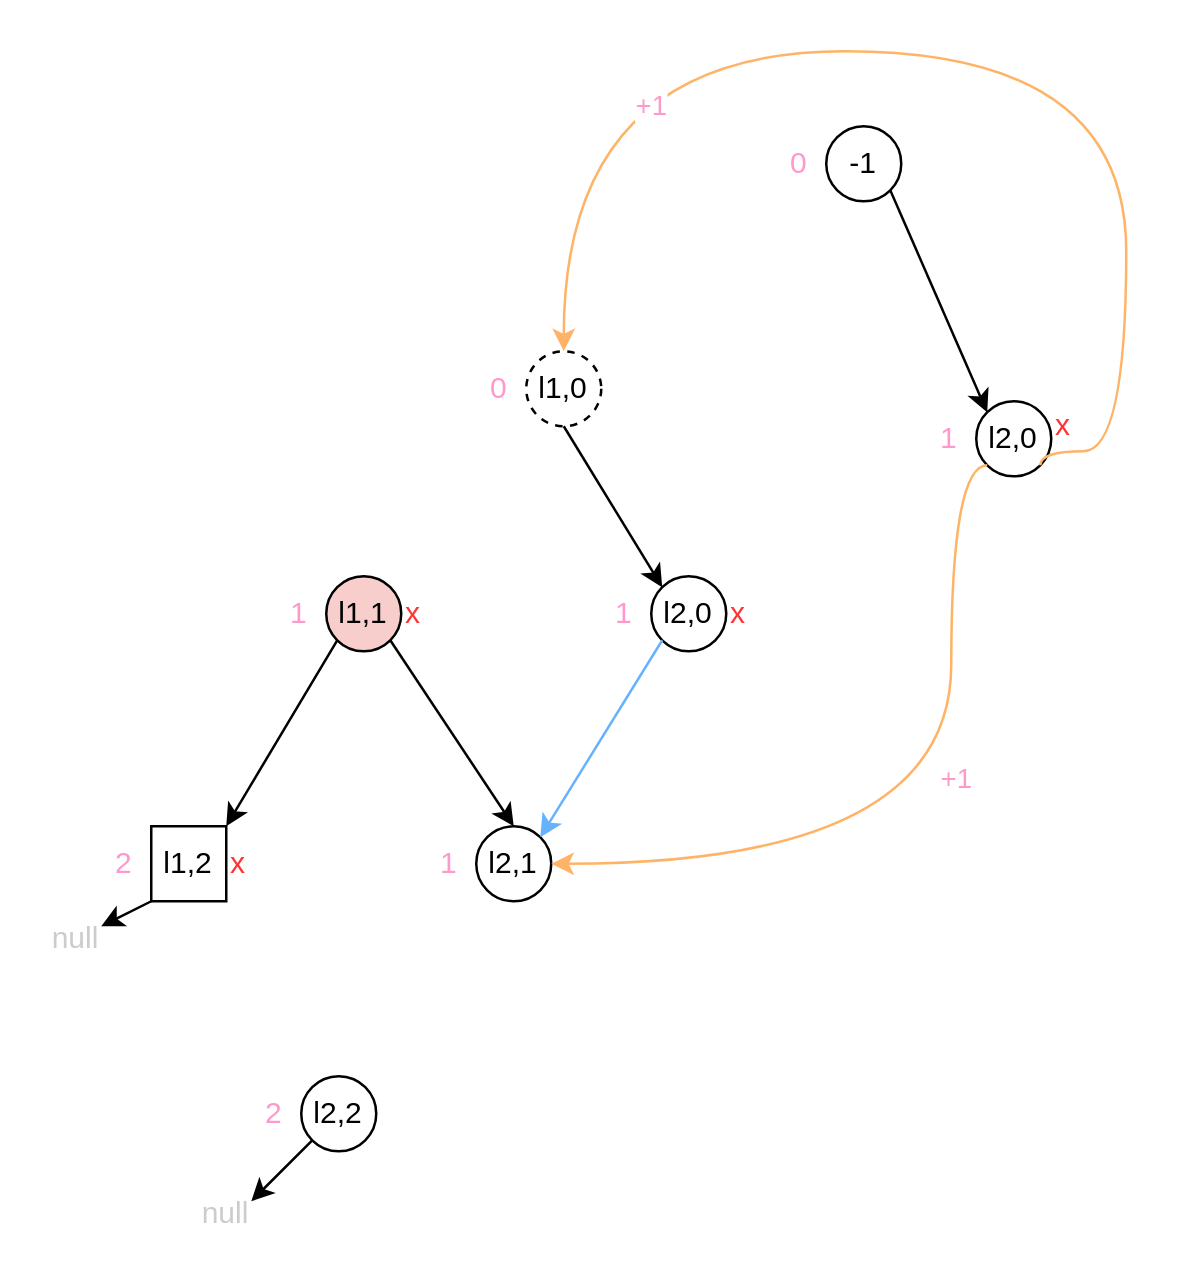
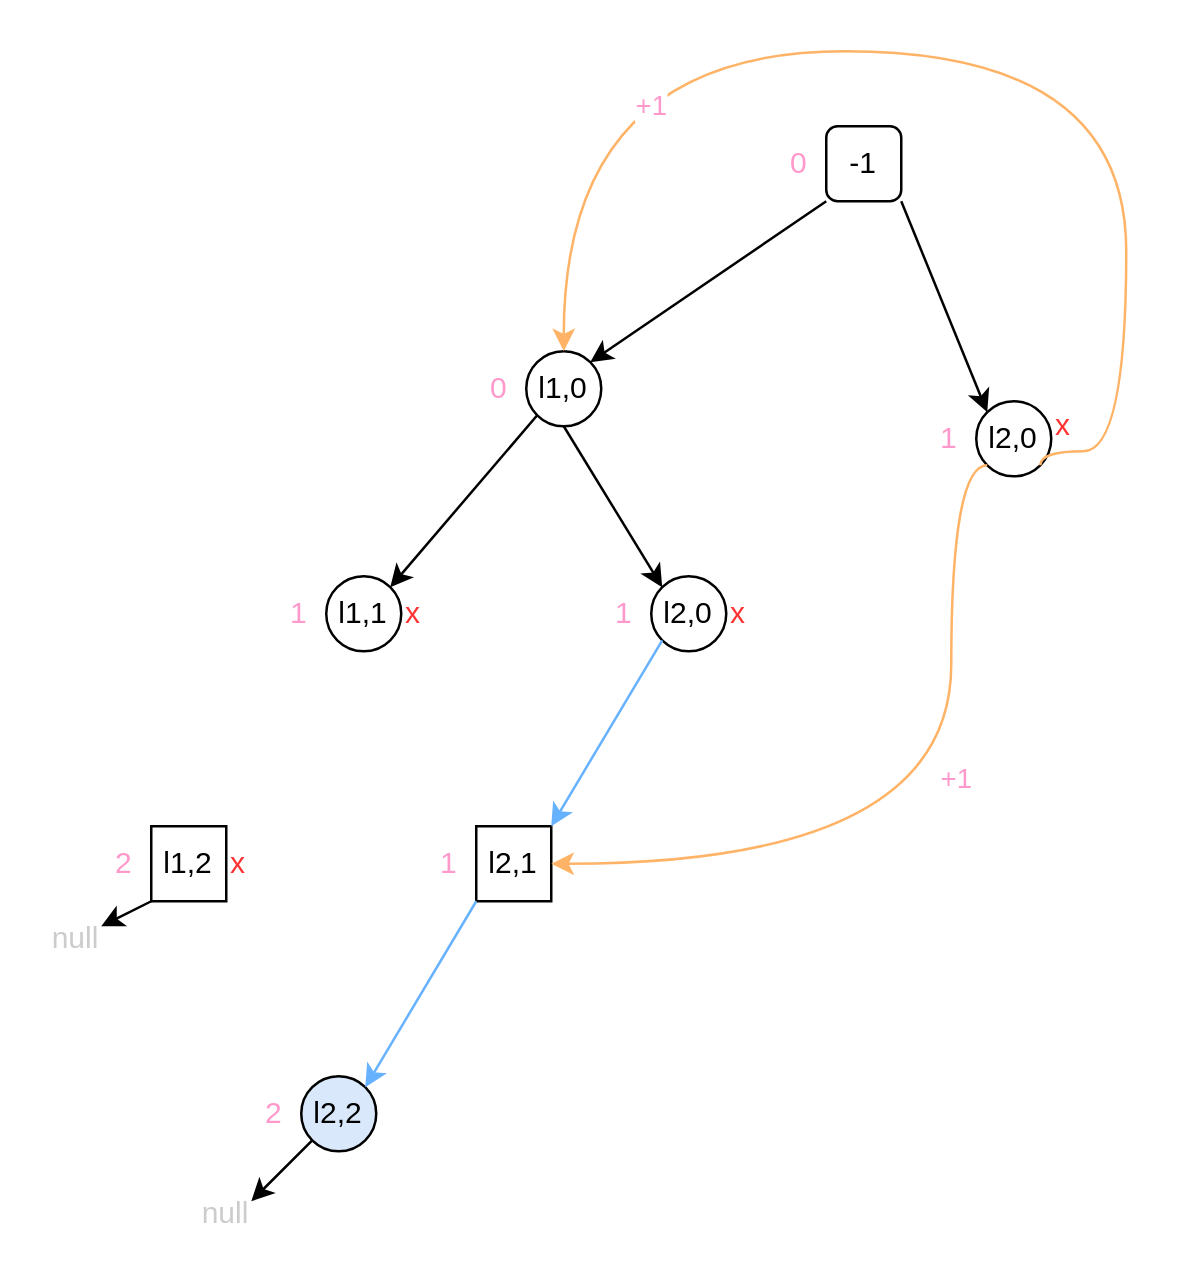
  <mxCell id="0" />
  <mxCell id="1" parent="0" />
+ <mxCell id="2" value="" style="endArrow=classic;html=1;exitX=0;exitY=1;exitDx=0;exitDy=0;entryX=1;entryY=0;entryDx=0;entryDy=0;" edge="1" parent="1" source="20" target="5"><mxGeometry width="50" height="50" relative="1" as="geometry"><mxPoint x="270" y="310" as="sourcePoint" /><mxPoint x="320" y="260" as="targetPoint" /></mxGeometry></mxCell>
  <mxCell id="3" value="" style="endArrow=classic;html=1;exitX=1;exitY=1;exitDx=0;exitDy=0;entryX=0;entryY=0;entryDx=0;entryDy=0;" edge="1" parent="1" source="20" target="25"><mxGeometry width="50" height="50" relative="1" as="geometry"><mxPoint x="190" y="210" as="sourcePoint" /><mxPoint x="240" y="160" as="targetPoint" /></mxGeometry></mxCell>
  <mxCell id="4" value="" style="group" vertex="1" connectable="0" parent="1"><mxGeometry x="190" y="140" width="50" height="30" as="geometry" /></mxCell>
- <mxCell id="5" value="l1,0" style="ellipse;whiteSpace=wrap;html=1;aspect=fixed;dashed=1;" vertex="1" parent="4"><mxGeometry x="20" width="30" height="30" as="geometry" /></mxCell>
+ <mxCell id="5" value="l1,0" style="ellipse;whiteSpace=wrap;html=1;aspect=fixed;" vertex="1" parent="4"><mxGeometry x="20" width="30" height="30" as="geometry" /></mxCell>
  <mxCell id="6" value="&lt;font color=&quot;#ff99cc&quot;&gt;0&lt;/font&gt;" style="text;strokeColor=none;fillColor=none;align=left;verticalAlign=middle;spacingLeft=4;spacingRight=4;overflow=hidden;points=[[0,0.5],[1,0.5]];portConstraint=eastwest;rotatable=0;whiteSpace=wrap;html=1;" vertex="1" parent="4"><mxGeometry width="20" height="30" as="geometry" /></mxCell>
+ <mxCell id="7" value="" style="endArrow=classic;html=1;fontColor=#FF3333;exitX=0;exitY=1;exitDx=0;exitDy=0;entryX=1;entryY=0;entryDx=0;entryDy=0;" edge="1" parent="1" source="5" target="16"><mxGeometry width="50" height="50" relative="1" as="geometry"><mxPoint x="250" y="200" as="sourcePoint" /><mxPoint x="300" y="150" as="targetPoint" /></mxGeometry></mxCell>
  <mxCell id="8" value="" style="endArrow=classic;html=1;fontColor=#FF3333;exitX=0.5;exitY=1;exitDx=0;exitDy=0;entryX=0;entryY=0;entryDx=0;entryDy=0;" edge="1" parent="1" source="5" target="11"><mxGeometry width="50" height="50" relative="1" as="geometry"><mxPoint x="224.393" y="175.607" as="sourcePoint" /><mxPoint x="185.607" y="194.393" as="targetPoint" /></mxGeometry></mxCell>
  <mxCell id="9" value="" style="group" vertex="1" connectable="0" parent="1"><mxGeometry x="240" y="230" width="60" height="30" as="geometry" /></mxCell>
  <mxCell id="10" value="" style="group" vertex="1" connectable="0" parent="9"><mxGeometry width="50" height="30" as="geometry" /></mxCell>
  <mxCell id="11" value="l2,0" style="ellipse;whiteSpace=wrap;html=1;aspect=fixed;" vertex="1" parent="10"><mxGeometry x="20" width="30" height="30" as="geometry" /></mxCell>
  <mxCell id="12" value="&lt;font color=&quot;#ff99cc&quot;&gt;1&lt;/font&gt;" style="text;strokeColor=none;fillColor=none;align=left;verticalAlign=middle;spacingLeft=4;spacingRight=4;overflow=hidden;points=[[0,0.5],[1,0.5]];portConstraint=eastwest;rotatable=0;whiteSpace=wrap;html=1;" vertex="1" parent="10"><mxGeometry width="20" height="30" as="geometry" /></mxCell>
  <mxCell id="13" value="&lt;font color=&quot;#ff3333&quot;&gt;x&lt;/font&gt;" style="text;html=1;strokeColor=none;fillColor=none;align=center;verticalAlign=middle;whiteSpace=wrap;rounded=0;fontColor=#FF99CC;" vertex="1" parent="9"><mxGeometry x="50" y="5" width="10" height="20" as="geometry" /></mxCell>
  <mxCell id="14" value="" style="group" vertex="1" connectable="0" parent="1"><mxGeometry x="110" y="230" width="60" height="30" as="geometry" /></mxCell>
  <mxCell id="15" value="" style="group" vertex="1" connectable="0" parent="14"><mxGeometry width="50" height="30" as="geometry" /></mxCell>
- <mxCell id="16" value="l1,1" style="ellipse;whiteSpace=wrap;html=1;aspect=fixed;fillColor=#f8cecc;" vertex="1" parent="15"><mxGeometry x="20" width="30" height="30" as="geometry" /></mxCell>
+ <mxCell id="16" value="l1,1" style="ellipse;whiteSpace=wrap;html=1;aspect=fixed;" vertex="1" parent="15"><mxGeometry x="20" width="30" height="30" as="geometry" /></mxCell>
  <mxCell id="17" value="&lt;font color=&quot;#ff99cc&quot;&gt;1&lt;/font&gt;" style="text;strokeColor=none;fillColor=none;align=left;verticalAlign=middle;spacingLeft=4;spacingRight=4;overflow=hidden;points=[[0,0.5],[1,0.5]];portConstraint=eastwest;rotatable=0;whiteSpace=wrap;html=1;" vertex="1" parent="15"><mxGeometry width="20" height="30" as="geometry" /></mxCell>
  <mxCell id="18" value="&lt;font color=&quot;#ff3333&quot;&gt;x&lt;/font&gt;" style="text;html=1;strokeColor=none;fillColor=none;align=center;verticalAlign=middle;whiteSpace=wrap;rounded=0;fontColor=#FF99CC;" vertex="1" parent="14"><mxGeometry x="50" y="5" width="10" height="20" as="geometry" /></mxCell>
  <mxCell id="19" value="" style="group" vertex="1" connectable="0" parent="1"><mxGeometry x="310" y="50" width="50" height="30" as="geometry" /></mxCell>
- <mxCell id="20" value="-1" style="ellipse;whiteSpace=wrap;html=1;aspect=fixed;" vertex="1" parent="19"><mxGeometry x="20" width="30" height="30" as="geometry" /></mxCell>
+ <mxCell id="20" value="-1" style="whiteSpace=wrap;html=1;aspect=fixed;rounded=1;" vertex="1" parent="19"><mxGeometry x="20" width="30" height="30" as="geometry" /></mxCell>
  <mxCell id="21" value="&lt;font color=&quot;#ff99cc&quot;&gt;0&lt;/font&gt;" style="text;strokeColor=none;fillColor=none;align=left;verticalAlign=middle;spacingLeft=4;spacingRight=4;overflow=hidden;points=[[0,0.5],[1,0.5]];portConstraint=eastwest;rotatable=0;whiteSpace=wrap;html=1;" vertex="1" parent="19"><mxGeometry width="20" height="30" as="geometry" /></mxCell>
  <mxCell id="22" value="" style="group" vertex="1" connectable="0" parent="1"><mxGeometry x="370" y="160" width="60" height="30" as="geometry" /></mxCell>
  <mxCell id="23" value="&lt;font color=&quot;#ff3333&quot;&gt;x&lt;/font&gt;" style="text;html=1;strokeColor=none;fillColor=none;align=center;verticalAlign=middle;whiteSpace=wrap;rounded=0;fontColor=#FF99CC;" vertex="1" parent="22"><mxGeometry x="50" width="10" height="20" as="geometry" /></mxCell>
  <mxCell id="24" value="" style="group" vertex="1" connectable="0" parent="22"><mxGeometry width="50" height="30" as="geometry" /></mxCell>
  <mxCell id="25" value="l2,0" style="ellipse;whiteSpace=wrap;html=1;aspect=fixed;" vertex="1" parent="24"><mxGeometry x="20" width="30" height="30" as="geometry" /></mxCell>
  <mxCell id="26" value="&lt;font color=&quot;#ff99cc&quot;&gt;1&lt;/font&gt;" style="text;strokeColor=none;fillColor=none;align=left;verticalAlign=middle;spacingLeft=4;spacingRight=4;overflow=hidden;points=[[0,0.5],[1,0.5]];portConstraint=eastwest;rotatable=0;whiteSpace=wrap;html=1;" vertex="1" parent="24"><mxGeometry width="20" height="30" as="geometry" /></mxCell>
  <mxCell id="27" value="" style="group" vertex="1" connectable="0" parent="1"><mxGeometry x="170" y="330" width="60" height="30" as="geometry" /></mxCell>
  <mxCell id="28" value="" style="group" vertex="1" connectable="0" parent="27"><mxGeometry width="50" height="30" as="geometry" /></mxCell>
- <mxCell id="29" value="l2,1" style="ellipse;whiteSpace=wrap;html=1;aspect=fixed;" vertex="1" parent="28"><mxGeometry x="20" width="30" height="30" as="geometry" /></mxCell>
+ <mxCell id="29" value="l2,1" style="whiteSpace=wrap;html=1;aspect=fixed;rounded=0;" vertex="1" parent="28"><mxGeometry x="20" width="30" height="30" as="geometry" /></mxCell>
  <mxCell id="30" value="&lt;font color=&quot;#ff99cc&quot;&gt;1&lt;/font&gt;" style="text;strokeColor=none;fillColor=none;align=left;verticalAlign=middle;spacingLeft=4;spacingRight=4;overflow=hidden;points=[[0,0.5],[1,0.5]];portConstraint=eastwest;rotatable=0;whiteSpace=wrap;html=1;" vertex="1" parent="28"><mxGeometry width="20" height="30" as="geometry" /></mxCell>
  <mxCell id="31" value="" style="group" vertex="1" connectable="0" parent="1"><mxGeometry x="40" y="330" width="60" height="30" as="geometry" /></mxCell>
  <mxCell id="32" value="" style="group" vertex="1" connectable="0" parent="31"><mxGeometry width="50" height="30" as="geometry" /></mxCell>
  <mxCell id="33" value="l1,2" style="whiteSpace=wrap;html=1;aspect=fixed;rounded=0;" vertex="1" parent="32"><mxGeometry x="20" width="30" height="30" as="geometry" /></mxCell>
  <mxCell id="34" value="&lt;font color=&quot;#ff99cc&quot;&gt;2&lt;/font&gt;" style="text;strokeColor=none;fillColor=none;align=left;verticalAlign=middle;spacingLeft=4;spacingRight=4;overflow=hidden;points=[[0,0.5],[1,0.5]];portConstraint=eastwest;rotatable=0;whiteSpace=wrap;html=1;" vertex="1" parent="32"><mxGeometry width="20" height="30" as="geometry" /></mxCell>
  <mxCell id="35" value="&lt;font color=&quot;#ff3333&quot;&gt;x&lt;/font&gt;" style="text;html=1;strokeColor=none;fillColor=none;align=center;verticalAlign=middle;whiteSpace=wrap;rounded=0;fontColor=#FF99CC;" vertex="1" parent="31"><mxGeometry x="50" y="5" width="10" height="20" as="geometry" /></mxCell>
- <mxCell id="36" style="edgeStyle=none;html=1;exitX=0;exitY=1;exitDx=0;exitDy=0;fontColor=#FF3333;entryX=1;entryY=0;entryDx=0;entryDy=0;" edge="1" parent="1" source="16" target="33"><mxGeometry relative="1" as="geometry"><mxPoint x="80" y="330" as="targetPoint" /></mxGeometry></mxCell>
- <mxCell id="37" style="edgeStyle=none;html=1;exitX=1;exitY=1;exitDx=0;exitDy=0;entryX=0.5;entryY=0;entryDx=0;entryDy=0;fontColor=#FF3333;" edge="1" parent="1" source="16" target="29"><mxGeometry relative="1" as="geometry" /></mxCell>
  <mxCell id="38" value="&lt;font color=&quot;#cccccc&quot;&gt;null&lt;/font&gt;" style="text;html=1;strokeColor=none;fillColor=none;align=center;verticalAlign=middle;whiteSpace=wrap;rounded=0;fontColor=#FF3333;" vertex="1" parent="1"><mxGeometry x="20" y="370" width="20" height="10" as="geometry" /></mxCell>
  <mxCell id="39" style="edgeStyle=none;html=1;exitX=0;exitY=1;exitDx=0;exitDy=0;entryX=1;entryY=0;entryDx=0;entryDy=0;fontColor=#CCCCCC;" edge="1" parent="1" source="33" target="38"><mxGeometry relative="1" as="geometry" /></mxCell>
  <mxCell id="40" value="" style="group" vertex="1" connectable="0" parent="1"><mxGeometry x="100" y="430" width="60" height="30" as="geometry" /></mxCell>
  <mxCell id="41" value="" style="group" vertex="1" connectable="0" parent="40"><mxGeometry width="50" height="30" as="geometry" /></mxCell>
- <mxCell id="42" value="l2,2" style="ellipse;whiteSpace=wrap;html=1;aspect=fixed;" vertex="1" parent="41"><mxGeometry x="20" width="30" height="30" as="geometry" /></mxCell>
+ <mxCell id="42" value="l2,2" style="ellipse;whiteSpace=wrap;html=1;aspect=fixed;fillColor=#dae8fc;" vertex="1" parent="41"><mxGeometry x="20" width="30" height="30" as="geometry" /></mxCell>
  <mxCell id="43" value="&lt;font color=&quot;#ff99cc&quot;&gt;2&lt;/font&gt;" style="text;strokeColor=none;fillColor=none;align=left;verticalAlign=middle;spacingLeft=4;spacingRight=4;overflow=hidden;points=[[0,0.5],[1,0.5]];portConstraint=eastwest;rotatable=0;whiteSpace=wrap;html=1;" vertex="1" parent="41"><mxGeometry width="20" height="30" as="geometry" /></mxCell>
  <mxCell id="44" value="&lt;font color=&quot;#cccccc&quot;&gt;null&lt;/font&gt;" style="text;html=1;strokeColor=none;fillColor=none;align=center;verticalAlign=middle;whiteSpace=wrap;rounded=0;fontColor=#FF3333;" vertex="1" parent="1"><mxGeometry x="80" y="480" width="20" height="10" as="geometry" /></mxCell>
  <mxCell id="45" style="edgeStyle=none;html=1;exitX=0;exitY=1;exitDx=0;exitDy=0;entryX=1;entryY=0;entryDx=0;entryDy=0;fontColor=#CCCCCC;" edge="1" parent="1" source="42" target="44"><mxGeometry relative="1" as="geometry" /></mxCell>
+ <mxCell id="46" style="edgeStyle=none;html=1;exitX=0;exitY=1;exitDx=0;exitDy=0;entryX=1;entryY=0;entryDx=0;entryDy=0;fontColor=#CCCCCC;strokeColor=#66B2FF;" edge="1" parent="1" source="29" target="42"><mxGeometry relative="1" as="geometry" /></mxCell>
  <mxCell id="47" style="edgeStyle=none;html=1;exitX=0;exitY=1;exitDx=0;exitDy=0;entryX=1;entryY=0;entryDx=0;entryDy=0;strokeColor=#66B2FF;fontColor=#CCCCCC;" edge="1" parent="1" source="11" target="29"><mxGeometry relative="1" as="geometry" /></mxCell>
  <mxCell id="48" style="edgeStyle=orthogonalEdgeStyle;html=1;exitX=0;exitY=1;exitDx=0;exitDy=0;entryX=1;entryY=0.5;entryDx=0;entryDy=0;strokeColor=#FFB366;fontColor=#CCCCCC;curved=1;" edge="1" parent="1" source="25" target="29"><mxGeometry relative="1" as="geometry"><Array as="points"><mxPoint x="380" y="186" /><mxPoint x="380" y="345" /></Array></mxGeometry></mxCell>
  <mxCell id="49" value="+1" style="edgeLabel;html=1;align=center;verticalAlign=middle;resizable=0;points=[];fontColor=#FF99CC;" vertex="1" connectable="0" parent="48"><mxGeometry x="-0.165" y="1" relative="1" as="geometry"><mxPoint as="offset" /></mxGeometry></mxCell>
  <mxCell id="50" style="edgeStyle=orthogonalEdgeStyle;curved=1;html=1;exitX=1;exitY=1;exitDx=0;exitDy=0;entryX=0.5;entryY=0;entryDx=0;entryDy=0;strokeColor=#FFB366;fontColor=#CCCCCC;" edge="1" parent="1" source="25" target="5"><mxGeometry relative="1" as="geometry"><Array as="points"><mxPoint x="416" y="180" /><mxPoint x="450" y="180" /><mxPoint x="450" y="20" /><mxPoint x="225" y="20" /></Array></mxGeometry></mxCell>
  <mxCell id="51" value="&lt;font color=&quot;#ff99cc&quot;&gt;+1&lt;/font&gt;" style="edgeLabel;html=1;align=center;verticalAlign=middle;resizable=0;points=[];fontColor=#CCCCCC;" vertex="1" connectable="0" parent="50"><mxGeometry x="0.434" y="21" relative="1" as="geometry"><mxPoint as="offset" /></mxGeometry></mxCell>
